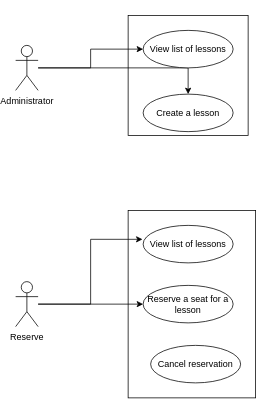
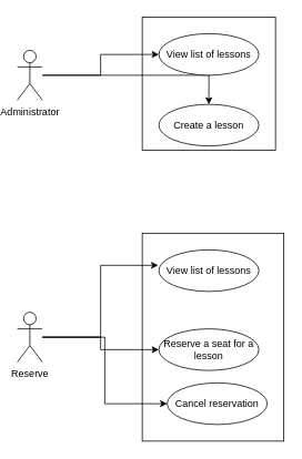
  <mxCell id="0" />
  <mxCell id="1" parent="0" />
  <mxCell id="2" value="" style="rounded=0;whiteSpace=wrap;html=1;fillColor=none;" vertex="1" parent="1"><mxGeometry x="170" y="280" width="170" height="250" as="geometry" /></mxCell>
  <mxCell id="3" value="" style="whiteSpace=wrap;html=1;aspect=fixed;fillColor=none;" vertex="1" parent="1"><mxGeometry x="170" y="20" width="160" height="160" as="geometry" /></mxCell>
  <mxCell id="4" style="edgeStyle=orthogonalEdgeStyle;rounded=0;orthogonalLoop=1;jettySize=auto;html=1;" edge="1" parent="1" source="6" target="13"><mxGeometry relative="1" as="geometry" /></mxCell>
  <mxCell id="5" style="edgeStyle=orthogonalEdgeStyle;rounded=0;orthogonalLoop=1;jettySize=auto;html=1;" edge="1" parent="1" source="6" target="7"><mxGeometry relative="1" as="geometry" /></mxCell>
  <mxCell id="6" value="Administrator" style="shape=umlActor;verticalLabelPosition=bottom;verticalAlign=top;html=1;outlineConnect=0;" vertex="1" parent="1"><mxGeometry x="20" y="60" width="30" height="60" as="geometry" /></mxCell>
  <mxCell id="7" value="Create a lesson" style="ellipse;whiteSpace=wrap;html=1;" vertex="1" parent="1"><mxGeometry x="190" y="125" width="120" height="50" as="geometry" /></mxCell>
  <mxCell id="8" value="View list of lessons" style="ellipse;whiteSpace=wrap;html=1;" vertex="1" parent="1"><mxGeometry x="190" y="300" width="120" height="50" as="geometry" /></mxCell>
  <mxCell id="9" style="edgeStyle=orthogonalEdgeStyle;rounded=0;orthogonalLoop=1;jettySize=auto;html=1;entryX=0;entryY=0.5;entryDx=0;entryDy=0;" edge="1" parent="1" source="11" target="12"><mxGeometry relative="1" as="geometry" /></mxCell>
+ <mxCell id="10" style="edgeStyle=orthogonalEdgeStyle;rounded=0;orthogonalLoop=1;jettySize=auto;html=1;entryX=0;entryY=0.5;entryDx=0;entryDy=0;" edge="1" parent="1" source="11" target="14"><mxGeometry relative="1" as="geometry" /></mxCell>
  <mxCell id="11" value="Reserve" style="shape=umlActor;verticalLabelPosition=bottom;verticalAlign=top;html=1;outlineConnect=0;" vertex="1" parent="1"><mxGeometry x="20" y="375" width="30" height="60" as="geometry" /></mxCell>
- <mxCell id="12" value="Reserve a seat for a lesson" style="ellipse;whiteSpace=wrap;html=1;" vertex="1" parent="1"><mxGeometry x="190" y="380" width="120" height="50" as="geometry" /></mxCell>
+ <mxCell id="12" value="Reserve a seat for a lesson" style="ellipse;whiteSpace=wrap;html=1;" vertex="1" parent="1"><mxGeometry x="190" y="395" width="120" height="50" as="geometry" /></mxCell>
  <mxCell id="13" value="View list of lessons" style="ellipse;whiteSpace=wrap;html=1;" vertex="1" parent="1"><mxGeometry x="190" y="40" width="120" height="50" as="geometry" /></mxCell>
  <mxCell id="14" value="Cancel reservation" style="ellipse;whiteSpace=wrap;html=1;" vertex="1" parent="1"><mxGeometry x="200" y="460" width="120" height="50" as="geometry" /></mxCell>
  <mxCell id="15" style="edgeStyle=orthogonalEdgeStyle;rounded=0;orthogonalLoop=1;jettySize=auto;html=1;entryX=-0.007;entryY=0.372;entryDx=0;entryDy=0;entryPerimeter=0;" edge="1" parent="1" source="11" target="8"><mxGeometry relative="1" as="geometry" /></mxCell>
